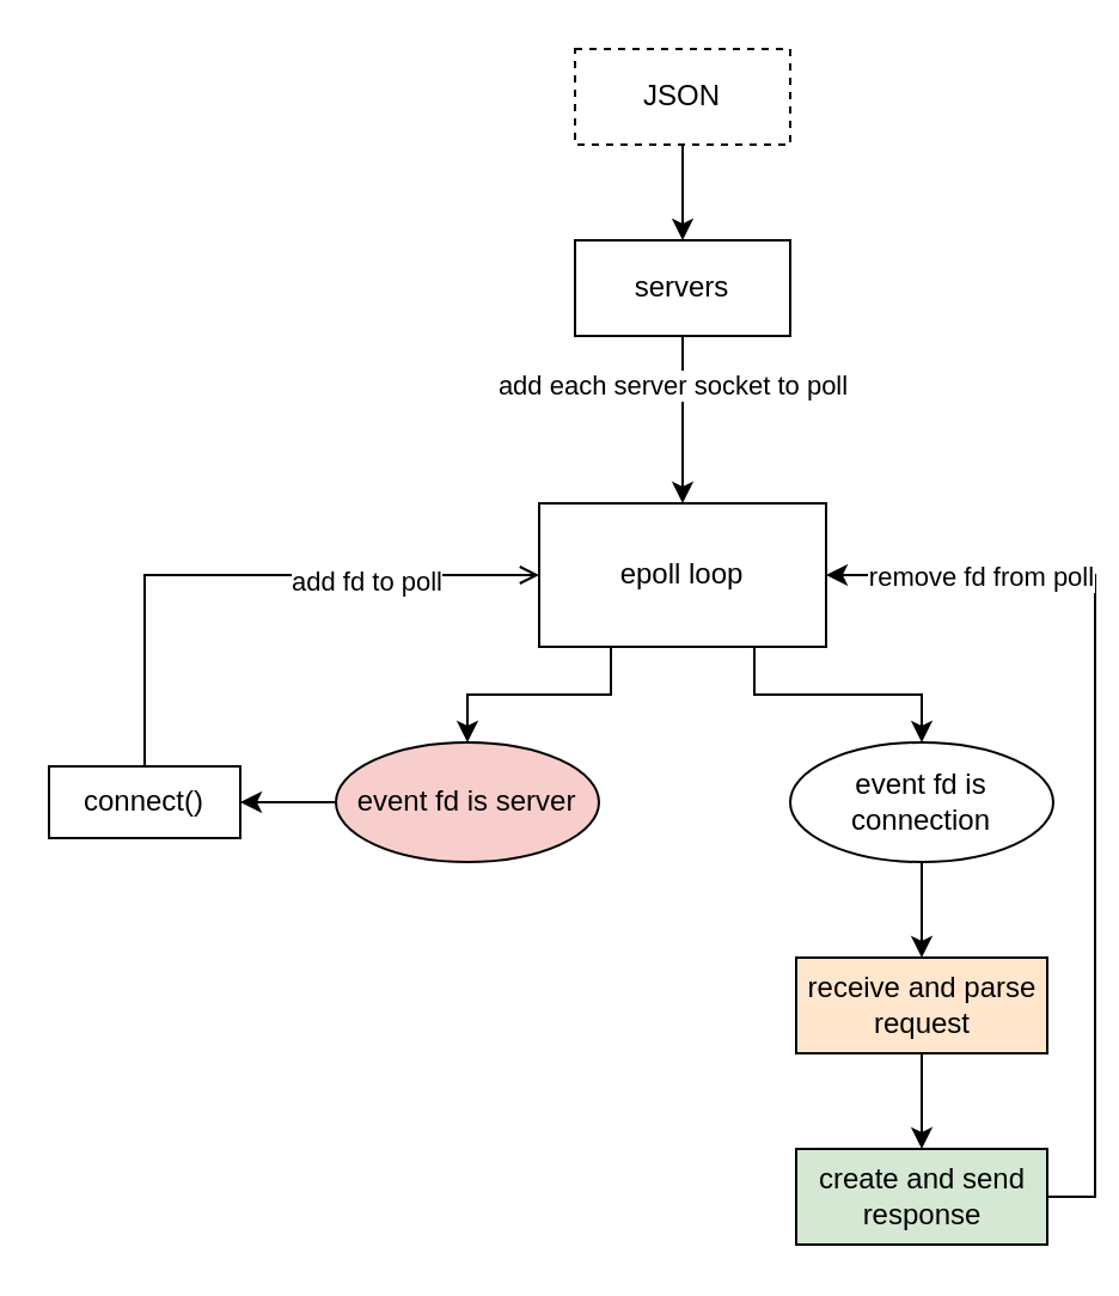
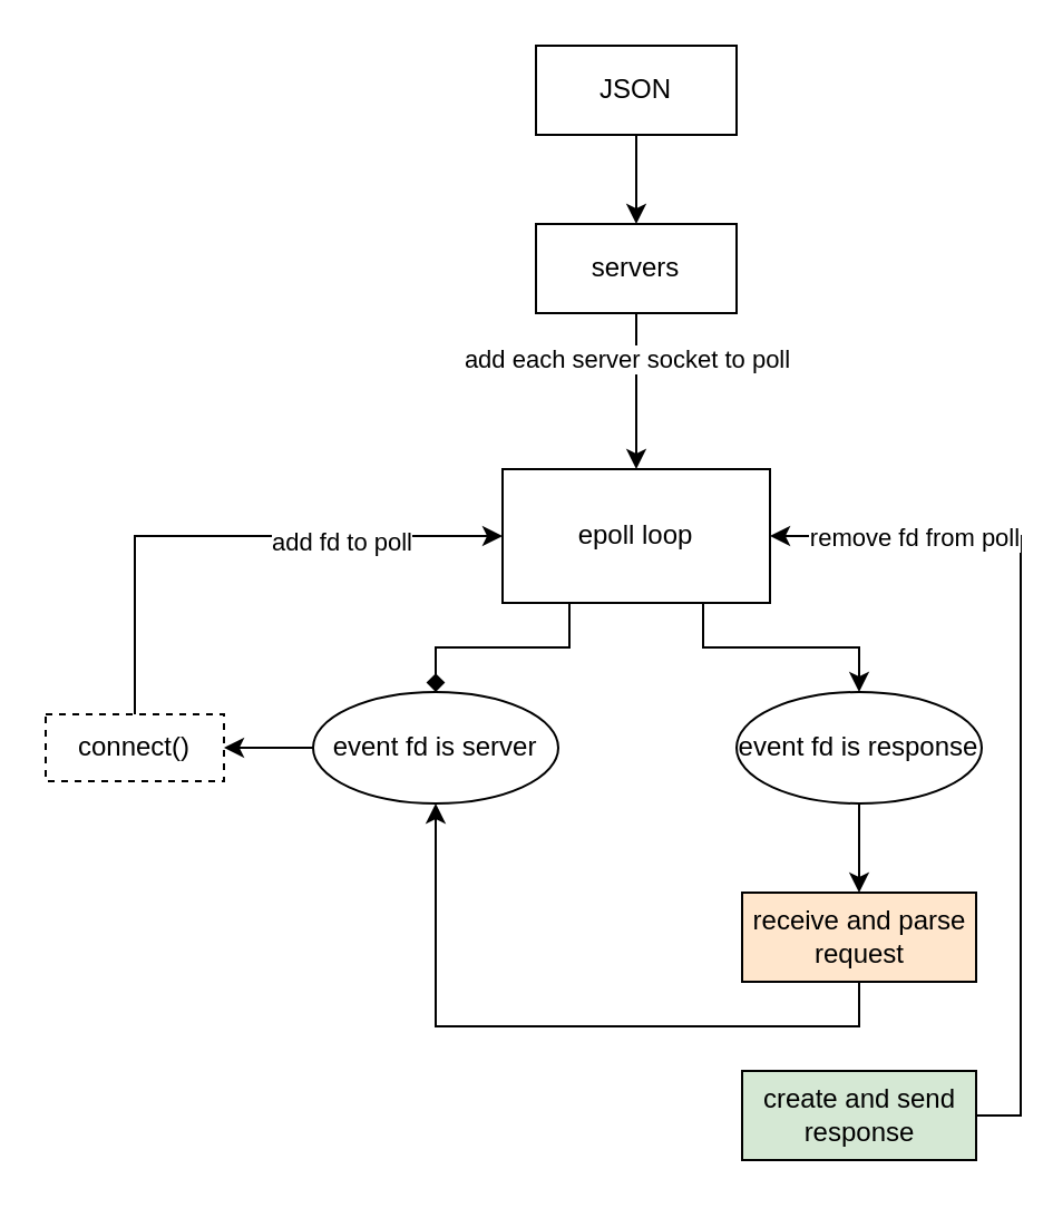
  <mxCell id="0" />
  <mxCell id="1" parent="0" />
  <mxCell id="2" style="edgeStyle=orthogonalEdgeStyle;rounded=0;orthogonalLoop=1;jettySize=auto;html=1;exitX=0.5;exitY=1;exitDx=0;exitDy=0;entryX=0.5;entryY=0;entryDx=0;entryDy=0;" edge="1" parent="1" source="3" target="6"><mxGeometry relative="1" as="geometry" /></mxCell>
- <mxCell id="3" value="&lt;div&gt;JSON&lt;/div&gt;" style="rounded=0;whiteSpace=wrap;html=1;dashed=1;" vertex="1" parent="1"><mxGeometry x="240" y="20" width="90" height="40" as="geometry" /></mxCell>
+ <mxCell id="3" value="&lt;div&gt;JSON&lt;/div&gt;" style="rounded=0;whiteSpace=wrap;html=1;" vertex="1" parent="1"><mxGeometry x="240" y="20" width="90" height="40" as="geometry" /></mxCell>
  <mxCell id="4" style="edgeStyle=orthogonalEdgeStyle;rounded=0;orthogonalLoop=1;jettySize=auto;html=1;exitX=0.5;exitY=1;exitDx=0;exitDy=0;entryX=0.5;entryY=0;entryDx=0;entryDy=0;" edge="1" parent="1" source="6" target="9"><mxGeometry relative="1" as="geometry" /></mxCell>
  <mxCell id="5" value="add each server socket to poll" style="edgeLabel;html=1;align=center;verticalAlign=middle;resizable=0;points=[];" vertex="1" connectable="0" parent="4"><mxGeometry x="-0.029" y="-4" relative="1" as="geometry"><mxPoint x="-1" y="-14" as="offset" /></mxGeometry></mxCell>
  <mxCell id="6" value="servers" style="whiteSpace=wrap;html=1;" vertex="1" parent="1"><mxGeometry x="240" y="100" width="90" height="40" as="geometry" /></mxCell>
- <mxCell id="7" style="edgeStyle=orthogonalEdgeStyle;rounded=0;orthogonalLoop=1;jettySize=auto;html=1;exitX=0.25;exitY=1;exitDx=0;exitDy=0;entryX=0.5;entryY=0;entryDx=0;entryDy=0;" edge="1" parent="1" source="9" target="11"><mxGeometry relative="1" as="geometry"><mxPoint x="240" y="320" as="targetPoint" /></mxGeometry></mxCell>
+ <mxCell id="7" style="edgeStyle=orthogonalEdgeStyle;rounded=0;orthogonalLoop=1;jettySize=auto;html=1;exitX=0.25;exitY=1;exitDx=0;exitDy=0;entryX=0.5;entryY=0;entryDx=0;entryDy=0;endArrow=diamond;" edge="1" parent="1" source="9" target="11"><mxGeometry relative="1" as="geometry"><mxPoint x="240" y="320" as="targetPoint" /></mxGeometry></mxCell>
  <mxCell id="8" style="edgeStyle=orthogonalEdgeStyle;rounded=0;orthogonalLoop=1;jettySize=auto;html=1;exitX=0.75;exitY=1;exitDx=0;exitDy=0;entryX=0.5;entryY=0;entryDx=0;entryDy=0;" edge="1" parent="1" source="9" target="13"><mxGeometry relative="1" as="geometry" /></mxCell>
  <mxCell id="9" value="epoll loop" style="whiteSpace=wrap;html=1;" vertex="1" parent="1"><mxGeometry x="225" y="210" width="120" height="60" as="geometry" /></mxCell>
  <mxCell id="10" style="edgeStyle=orthogonalEdgeStyle;rounded=0;orthogonalLoop=1;jettySize=auto;html=1;exitX=0;exitY=0.5;exitDx=0;exitDy=0;entryX=1;entryY=0.5;entryDx=0;entryDy=0;" edge="1" parent="1" source="11" target="16"><mxGeometry relative="1" as="geometry" /></mxCell>
- <mxCell id="11" value="event fd is server" style="ellipse;whiteSpace=wrap;html=1;fillColor=#f8cecc;" vertex="1" parent="1"><mxGeometry x="140" y="310" width="110" height="50" as="geometry" /></mxCell>
+ <mxCell id="11" value="event fd is server" style="ellipse;whiteSpace=wrap;html=1;" vertex="1" parent="1"><mxGeometry x="140" y="310" width="110" height="50" as="geometry" /></mxCell>
  <mxCell id="12" style="edgeStyle=orthogonalEdgeStyle;rounded=0;orthogonalLoop=1;jettySize=auto;html=1;exitX=0.5;exitY=1;exitDx=0;exitDy=0;entryX=0.5;entryY=0;entryDx=0;entryDy=0;" edge="1" parent="1" source="13" target="18"><mxGeometry relative="1" as="geometry"><mxPoint x="385" y="410" as="targetPoint" /></mxGeometry></mxCell>
- <mxCell id="13" value="event fd is connection" style="ellipse;whiteSpace=wrap;html=1;" vertex="1" parent="1"><mxGeometry x="330" y="310" width="110" height="50" as="geometry" /></mxCell>
- <mxCell id="14" style="edgeStyle=orthogonalEdgeStyle;rounded=0;orthogonalLoop=1;jettySize=auto;html=1;exitX=0.5;exitY=0;exitDx=0;exitDy=0;entryX=0;entryY=0.5;entryDx=0;entryDy=0;endArrow=open;" edge="1" parent="1" source="16" target="9"><mxGeometry relative="1" as="geometry"><mxPoint x="280" y="190" as="targetPoint" /></mxGeometry></mxCell>
+ <mxCell id="13" value="event fd is response" style="ellipse;whiteSpace=wrap;html=1;" vertex="1" parent="1"><mxGeometry x="330" y="310" width="110" height="50" as="geometry" /></mxCell>
+ <mxCell id="14" style="edgeStyle=orthogonalEdgeStyle;rounded=0;orthogonalLoop=1;jettySize=auto;html=1;exitX=0.5;exitY=0;exitDx=0;exitDy=0;entryX=0;entryY=0.5;entryDx=0;entryDy=0;" edge="1" parent="1" source="16" target="9"><mxGeometry relative="1" as="geometry"><mxPoint x="280" y="190" as="targetPoint" /></mxGeometry></mxCell>
  <mxCell id="15" value="add fd to poll" style="edgeLabel;html=1;align=center;verticalAlign=middle;resizable=0;points=[];" vertex="1" connectable="0" parent="14"><mxGeometry x="0.406" y="-2" relative="1" as="geometry"><mxPoint as="offset" /></mxGeometry></mxCell>
- <mxCell id="16" value="connect()" style="whiteSpace=wrap;html=1;" vertex="1" parent="1"><mxGeometry x="20" y="320" width="80" height="30" as="geometry" /></mxCell>
- <mxCell id="17" style="edgeStyle=orthogonalEdgeStyle;rounded=0;orthogonalLoop=1;jettySize=auto;html=1;exitX=0.5;exitY=1;exitDx=0;exitDy=0;entryX=0.5;entryY=0;entryDx=0;entryDy=0;" edge="1" parent="1" source="18" target="21"><mxGeometry relative="1" as="geometry" /></mxCell>
+ <mxCell id="16" value="connect()" style="whiteSpace=wrap;html=1;dashed=1;" vertex="1" parent="1"><mxGeometry x="20" y="320" width="80" height="30" as="geometry" /></mxCell>
+ <mxCell id="17" style="edgeStyle=orthogonalEdgeStyle;rounded=0;orthogonalLoop=1;jettySize=auto;html=1;exitX=0.5;exitY=1;exitDx=0;exitDy=0;" edge="1" parent="1" source="18" target="11"><mxGeometry relative="1" as="geometry" /></mxCell>
  <mxCell id="18" value="receive and parse request" style="whiteSpace=wrap;html=1;fillColor=#ffe6cc;" vertex="1" parent="1"><mxGeometry x="332.5" y="400" width="105" height="40" as="geometry" /></mxCell>
  <mxCell id="19" style="edgeStyle=orthogonalEdgeStyle;rounded=0;orthogonalLoop=1;jettySize=auto;html=1;exitX=1;exitY=0.5;exitDx=0;exitDy=0;entryX=1;entryY=0.5;entryDx=0;entryDy=0;" edge="1" parent="1" source="21" target="9"><mxGeometry relative="1" as="geometry"><mxPoint x="290" y="190" as="targetPoint" /></mxGeometry></mxCell>
  <mxCell id="20" value="remove fd from poll" style="edgeLabel;html=1;align=center;verticalAlign=middle;resizable=0;points=[];" vertex="1" connectable="0" parent="19"><mxGeometry x="0.521" y="-1" relative="1" as="geometry"><mxPoint x="-30" y="1" as="offset" /></mxGeometry></mxCell>
  <mxCell id="21" value="create and send response" style="whiteSpace=wrap;html=1;fillColor=#d5e8d4;" vertex="1" parent="1"><mxGeometry x="332.5" y="480" width="105" height="40" as="geometry" /></mxCell>
